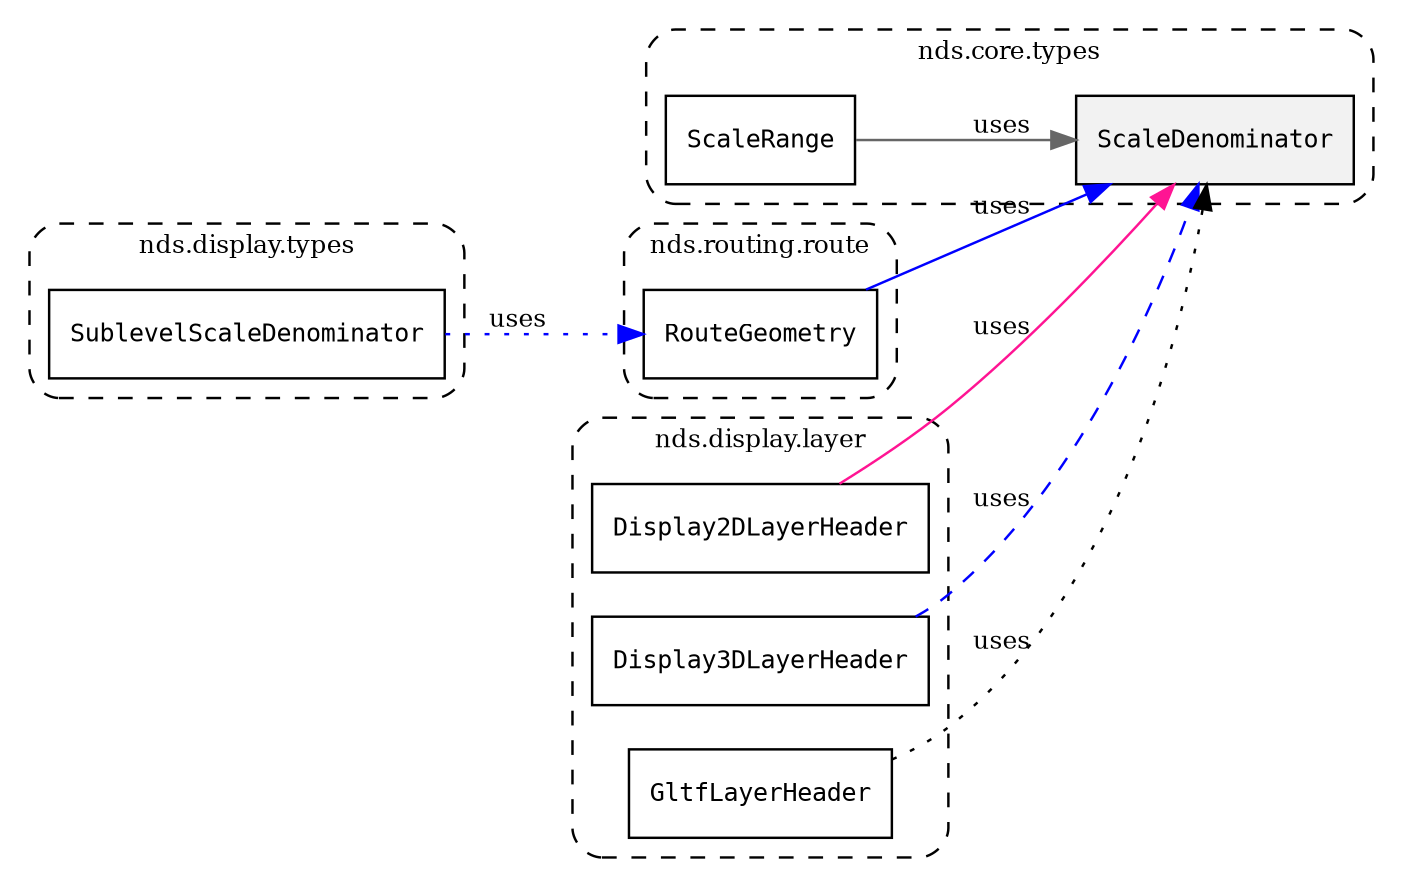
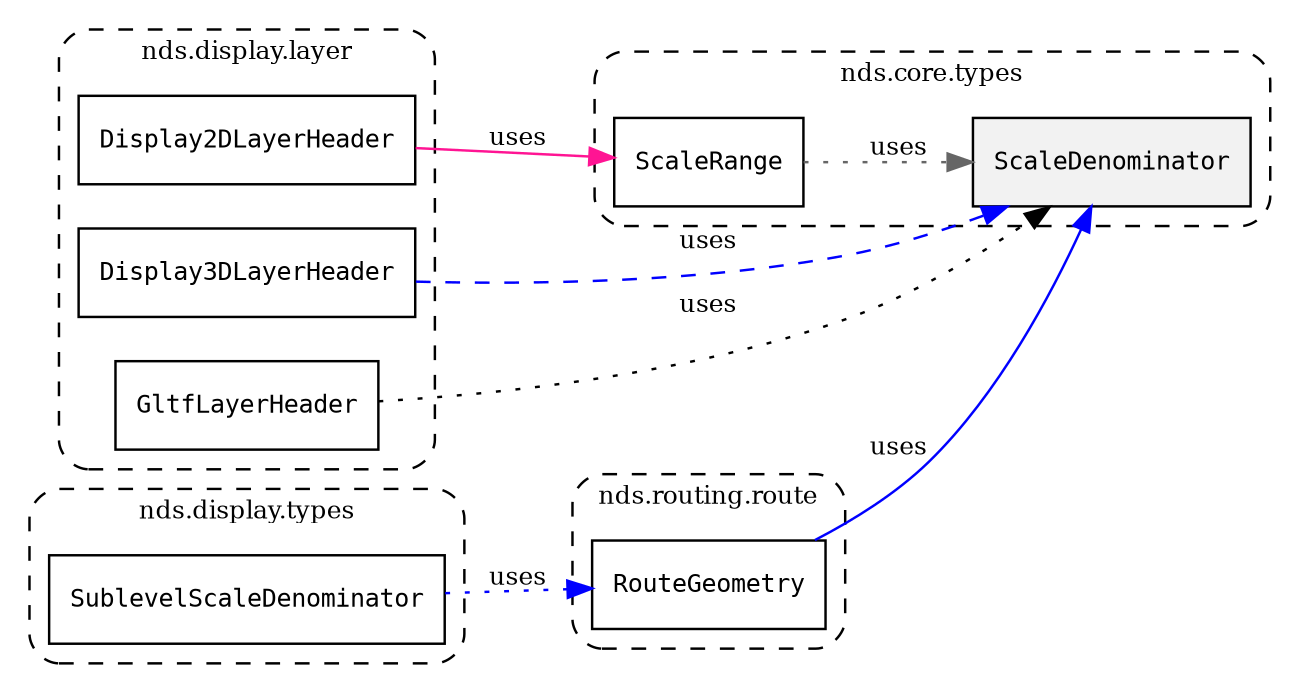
  digraph {
    fontsize=10
    rankdir=LR
    node [fontsize=10 shape=box]
    edge [color=blue fontsize=10 style=solid]
    n1 [fillcolor="#0000000D" label=<<font face="monospace"><table align="center" border="0" cellspacing="0" cellpadding="0"><tr><td href="../../../content/packages/nds.core.types.html#Subtype-ScaleDenominator" title="Subtype defined in nds.core.types">ScaleDenominator</td></tr></table></font>> style=filled]
    n2 [label=<<font face="monospace"><table align="center" border="0" cellspacing="0" cellpadding="0"><tr><td href="../../../content/packages/nds.core.types.html#Structure-ScaleRange" title="Structure defined in nds.core.types">ScaleRange</td></tr></table></font>>]
    n3 [label=<<font face="monospace"><table align="center" border="0" cellspacing="0" cellpadding="0"><tr><td href="../../../content/packages/nds.routing.route.html#Structure-RouteGeometry" title="Structure defined in nds.routing.route">RouteGeometry</td></tr></table></font>>]
    n4 [label=<<font face="monospace"><table align="center" border="0" cellspacing="0" cellpadding="0"><tr><td href="../../../content/packages/nds.display.layer.html#Structure-Display2DLayerHeader" title="Structure defined in nds.display.layer">Display2DLayerHeader</td></tr></table></font>>]
    n5 [label=<<font face="monospace"><table align="center" border="0" cellspacing="0" cellpadding="0"><tr><td href="../../../content/packages/nds.display.layer.html#Structure-Display3DLayerHeader" title="Structure defined in nds.display.layer">Display3DLayerHeader</td></tr></table></font>>]
    n6 [label=<<font face="monospace"><table align="center" border="0" cellspacing="0" cellpadding="0"><tr><td href="../../../content/packages/nds.display.layer.html#Structure-GltfLayerHeader" title="Structure defined in nds.display.layer">GltfLayerHeader</td></tr></table></font>>]
    n7 [label=<<font face="monospace"><table align="center" border="0" cellspacing="0" cellpadding="0"><tr><td href="../../../content/packages/nds.display.types.html#Subtype-SublevelScaleDenominator" title="Subtype defined in nds.display.types">SublevelScaleDenominator</td></tr></table></font>>]
    subgraph cluster_1 {
      label="nds.core.types"
      style="dashed, rounded"
      n1
      n2
    }
    subgraph cluster_2 {
      label="nds.routing.route"
      style="dashed, rounded"
      n3
    }
    subgraph cluster_3 {
      label="nds.display.layer"
      style="dashed, rounded"
      n4
      n5
      n6
    }
    subgraph cluster_4 {
      label="nds.display.types"
      style="dashed, rounded"
      n7
    }
-   n2 -> n1 [color=gray40 label=uses]
+   n2 -> n1 [color=gray40 label=uses style=dotted]
    n3 -> n1 [label=uses]
-   n4 -> n1 [color=deeppink label=uses]
+   n4 -> n2 [color=deeppink label=uses]
    n5 -> n1 [label=uses style=dashed]
    n6 -> n1 [color=black label=uses style=dotted]
    n7 -> n3 [label=uses style=dotted]
  }
